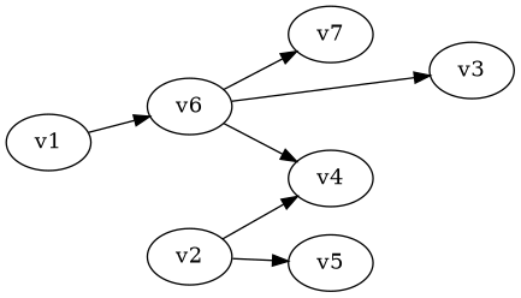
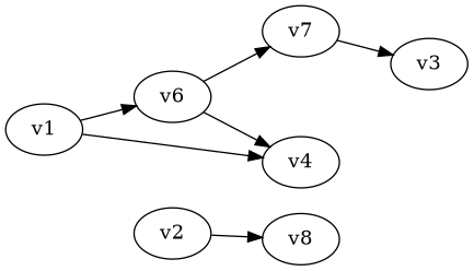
  digraph {
    multiplicity_factor=1
    overall_factor=1
    rankdir=LR
    edge [pdg=1000]
    v4 [int_id=V_4_SCALAR_0000]
    v1
    v6 [int_id=V_4_SCALAR_0000]
-   v5 [int_id=V_4_SCALAR_0000]
+   v5 [int_id=V_4_SCALAR_0000 label=v8]
    v2
    v7 [int_id=V_3_SCALAR_000]
    v3
-   v2 -> v4 [mom=p1]
+   v1 -> v4 [mom=p1]
    v1 -> v6 [lmb_index=0]
    v6 -> v4
    v6 -> v7 [lmb_index=2]
-   v6 -> v3 [mom=p3]
+   v7 -> v3 [mom=p3]
    v2 -> v5 [mom=p2]
  }
